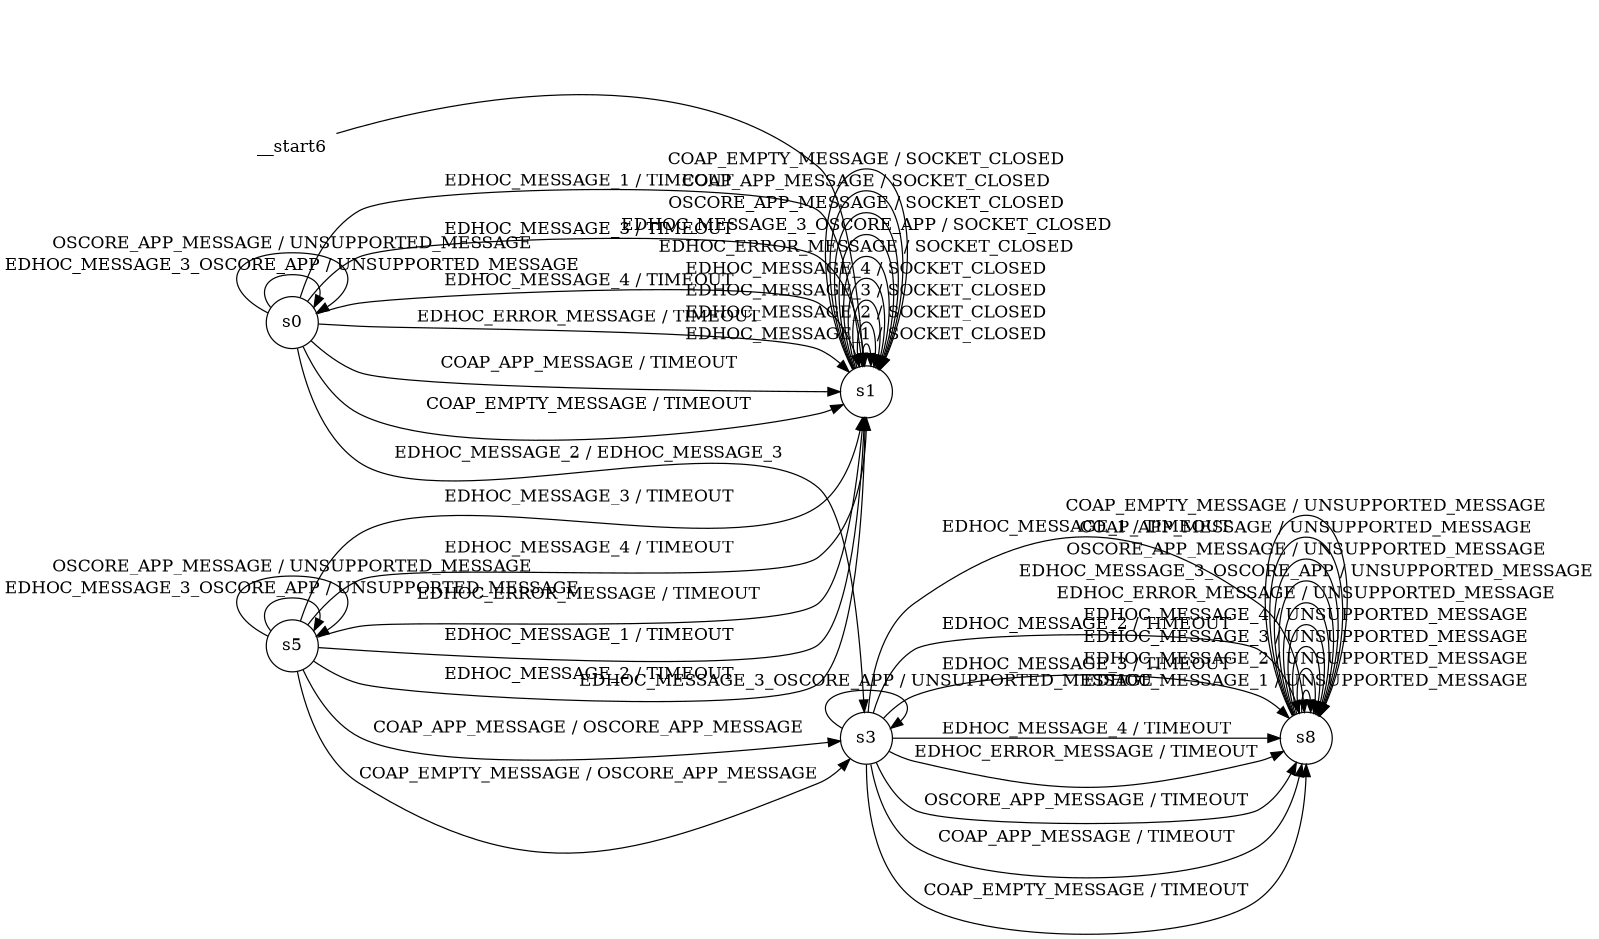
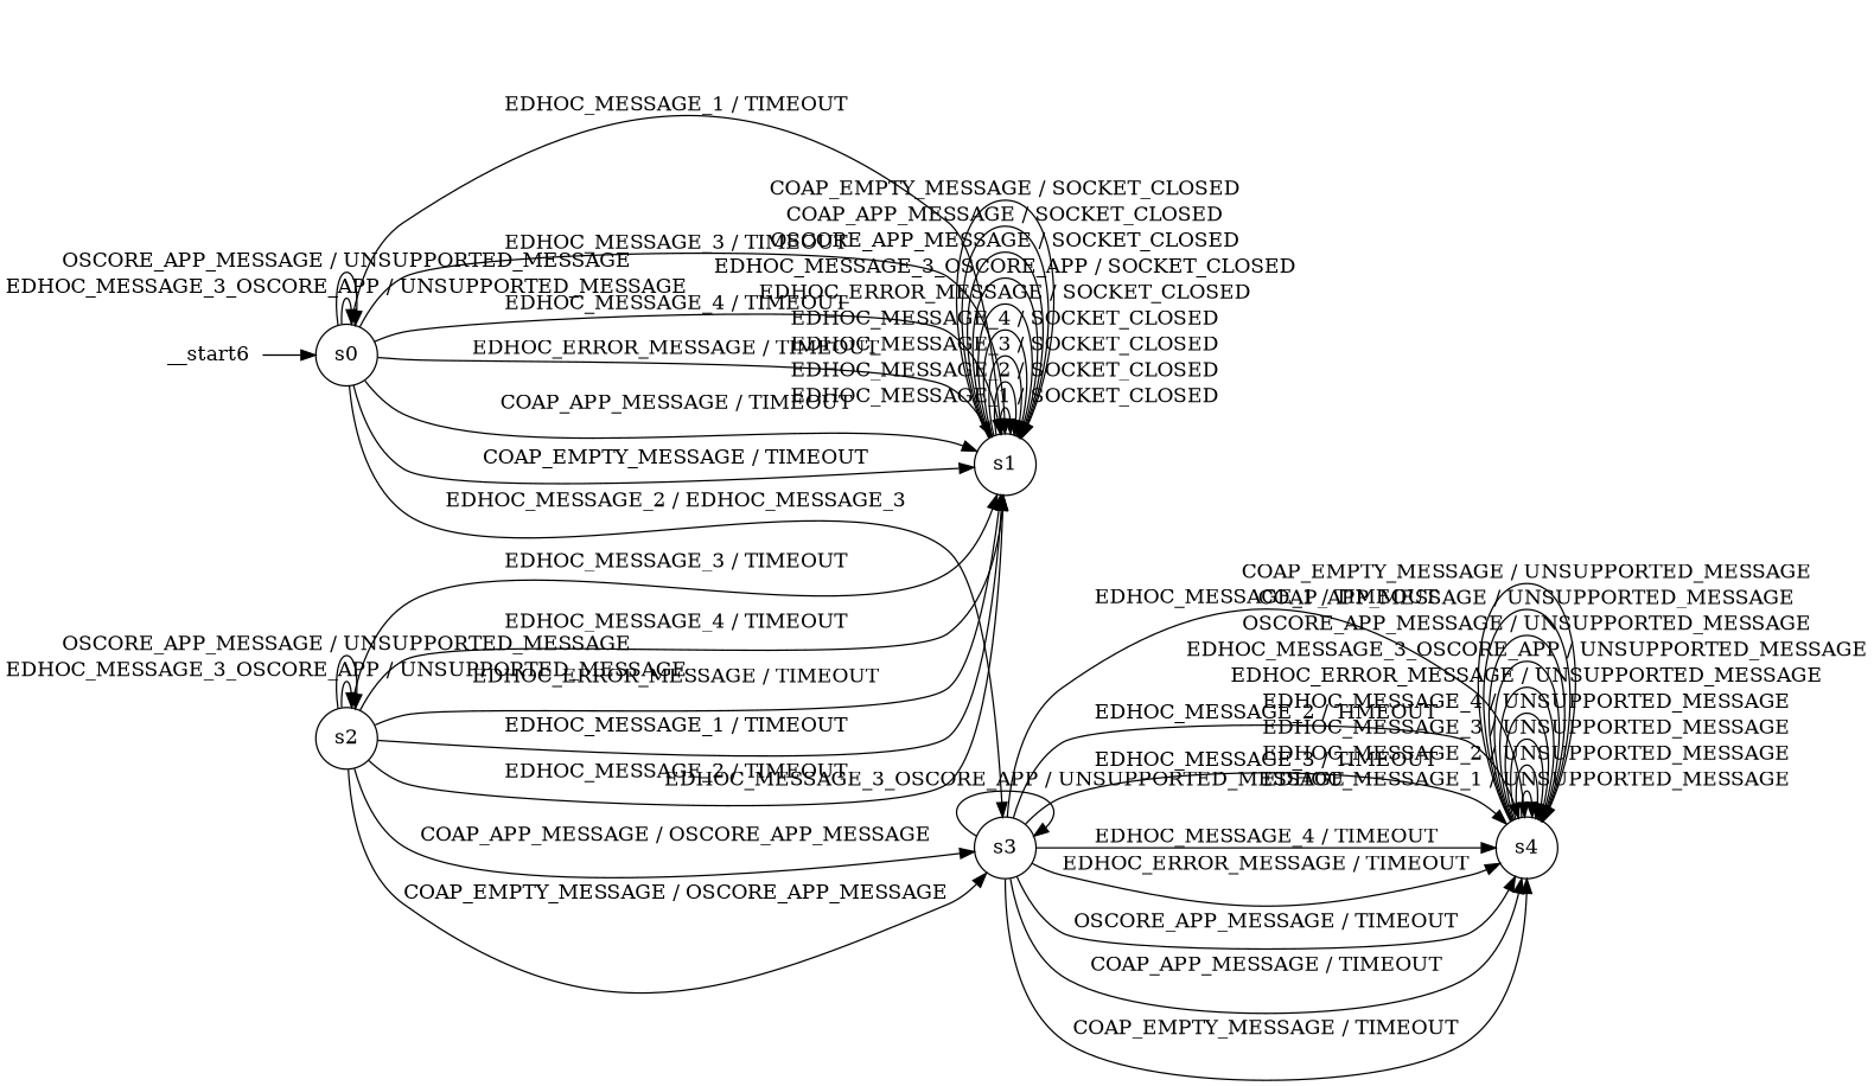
  digraph {
    rankdir=LR
    node [shape=circle]
    n1 [label=s0]
    n2 [label=s1]
    n3 [label=s3]
-   n4 [label=s5]
-   n5 [label=s8]
+   n4 [label=s2]
+   n5 [label=s4]
    n6 [height=0 label=__start6 shape=none width=0]
    n1 -> n1 [label="EDHOC_MESSAGE_3_OSCORE_APP / UNSUPPORTED_MESSAGE"]
    n1 -> n1 [label="OSCORE_APP_MESSAGE / UNSUPPORTED_MESSAGE"]
    n1 -> n2 [label="EDHOC_MESSAGE_1 / TIMEOUT"]
    n1 -> n2 [label="EDHOC_MESSAGE_3 / TIMEOUT"]
    n1 -> n2 [label="EDHOC_MESSAGE_4 / TIMEOUT"]
    n1 -> n2 [label="EDHOC_ERROR_MESSAGE / TIMEOUT"]
    n1 -> n2 [label="COAP_APP_MESSAGE / TIMEOUT"]
    n1 -> n2 [label="COAP_EMPTY_MESSAGE / TIMEOUT"]
    n1 -> n3 [label="EDHOC_MESSAGE_2 / EDHOC_MESSAGE_3"]
    n2 -> n2 [label="EDHOC_MESSAGE_1 / SOCKET_CLOSED"]
    n2 -> n2 [label="EDHOC_MESSAGE_2 / SOCKET_CLOSED"]
    n2 -> n2 [label="EDHOC_MESSAGE_3 / SOCKET_CLOSED"]
    n2 -> n2 [label="EDHOC_MESSAGE_4 / SOCKET_CLOSED"]
    n2 -> n2 [label="EDHOC_ERROR_MESSAGE / SOCKET_CLOSED"]
    n2 -> n2 [label="EDHOC_MESSAGE_3_OSCORE_APP / SOCKET_CLOSED"]
    n2 -> n2 [label="OSCORE_APP_MESSAGE / SOCKET_CLOSED"]
    n2 -> n2 [label="COAP_APP_MESSAGE / SOCKET_CLOSED"]
    n2 -> n2 [label="COAP_EMPTY_MESSAGE / SOCKET_CLOSED"]
    n3 -> n3 [label="EDHOC_MESSAGE_3_OSCORE_APP / UNSUPPORTED_MESSAGE"]
    n3 -> n5 [label="EDHOC_MESSAGE_1 / TIMEOUT"]
    n3 -> n5 [label="EDHOC_MESSAGE_2 / TIMEOUT"]
    n3 -> n5 [label="EDHOC_MESSAGE_3 / TIMEOUT"]
    n3 -> n5 [label="EDHOC_MESSAGE_4 / TIMEOUT"]
    n3 -> n5 [label="EDHOC_ERROR_MESSAGE / TIMEOUT"]
    n3 -> n5 [label="OSCORE_APP_MESSAGE / TIMEOUT"]
    n3 -> n5 [label="COAP_APP_MESSAGE / TIMEOUT"]
    n3 -> n5 [label="COAP_EMPTY_MESSAGE / TIMEOUT"]
    n4 -> n2 [label="EDHOC_MESSAGE_1 / TIMEOUT"]
    n4 -> n2 [label="EDHOC_MESSAGE_2 / TIMEOUT"]
    n4 -> n2 [label="EDHOC_MESSAGE_3 / TIMEOUT"]
    n4 -> n2 [label="EDHOC_MESSAGE_4 / TIMEOUT"]
    n4 -> n2 [label="EDHOC_ERROR_MESSAGE / TIMEOUT"]
    n4 -> n3 [label="COAP_APP_MESSAGE / OSCORE_APP_MESSAGE"]
    n4 -> n3 [label="COAP_EMPTY_MESSAGE / OSCORE_APP_MESSAGE"]
    n4 -> n4 [label="EDHOC_MESSAGE_3_OSCORE_APP / UNSUPPORTED_MESSAGE"]
    n4 -> n4 [label="OSCORE_APP_MESSAGE / UNSUPPORTED_MESSAGE"]
    n5 -> n5 [label="EDHOC_MESSAGE_1 / UNSUPPORTED_MESSAGE"]
    n5 -> n5 [label="EDHOC_MESSAGE_2 / UNSUPPORTED_MESSAGE"]
    n5 -> n5 [label="EDHOC_MESSAGE_3 / UNSUPPORTED_MESSAGE"]
    n5 -> n5 [label="EDHOC_MESSAGE_4 / UNSUPPORTED_MESSAGE"]
    n5 -> n5 [label="EDHOC_ERROR_MESSAGE / UNSUPPORTED_MESSAGE"]
    n5 -> n5 [label="EDHOC_MESSAGE_3_OSCORE_APP / UNSUPPORTED_MESSAGE"]
    n5 -> n5 [label="OSCORE_APP_MESSAGE / UNSUPPORTED_MESSAGE"]
    n5 -> n5 [label="COAP_APP_MESSAGE / UNSUPPORTED_MESSAGE"]
    n5 -> n5 [label="COAP_EMPTY_MESSAGE / UNSUPPORTED_MESSAGE"]
-   n6 -> n2
+   n6 -> n1
  }
